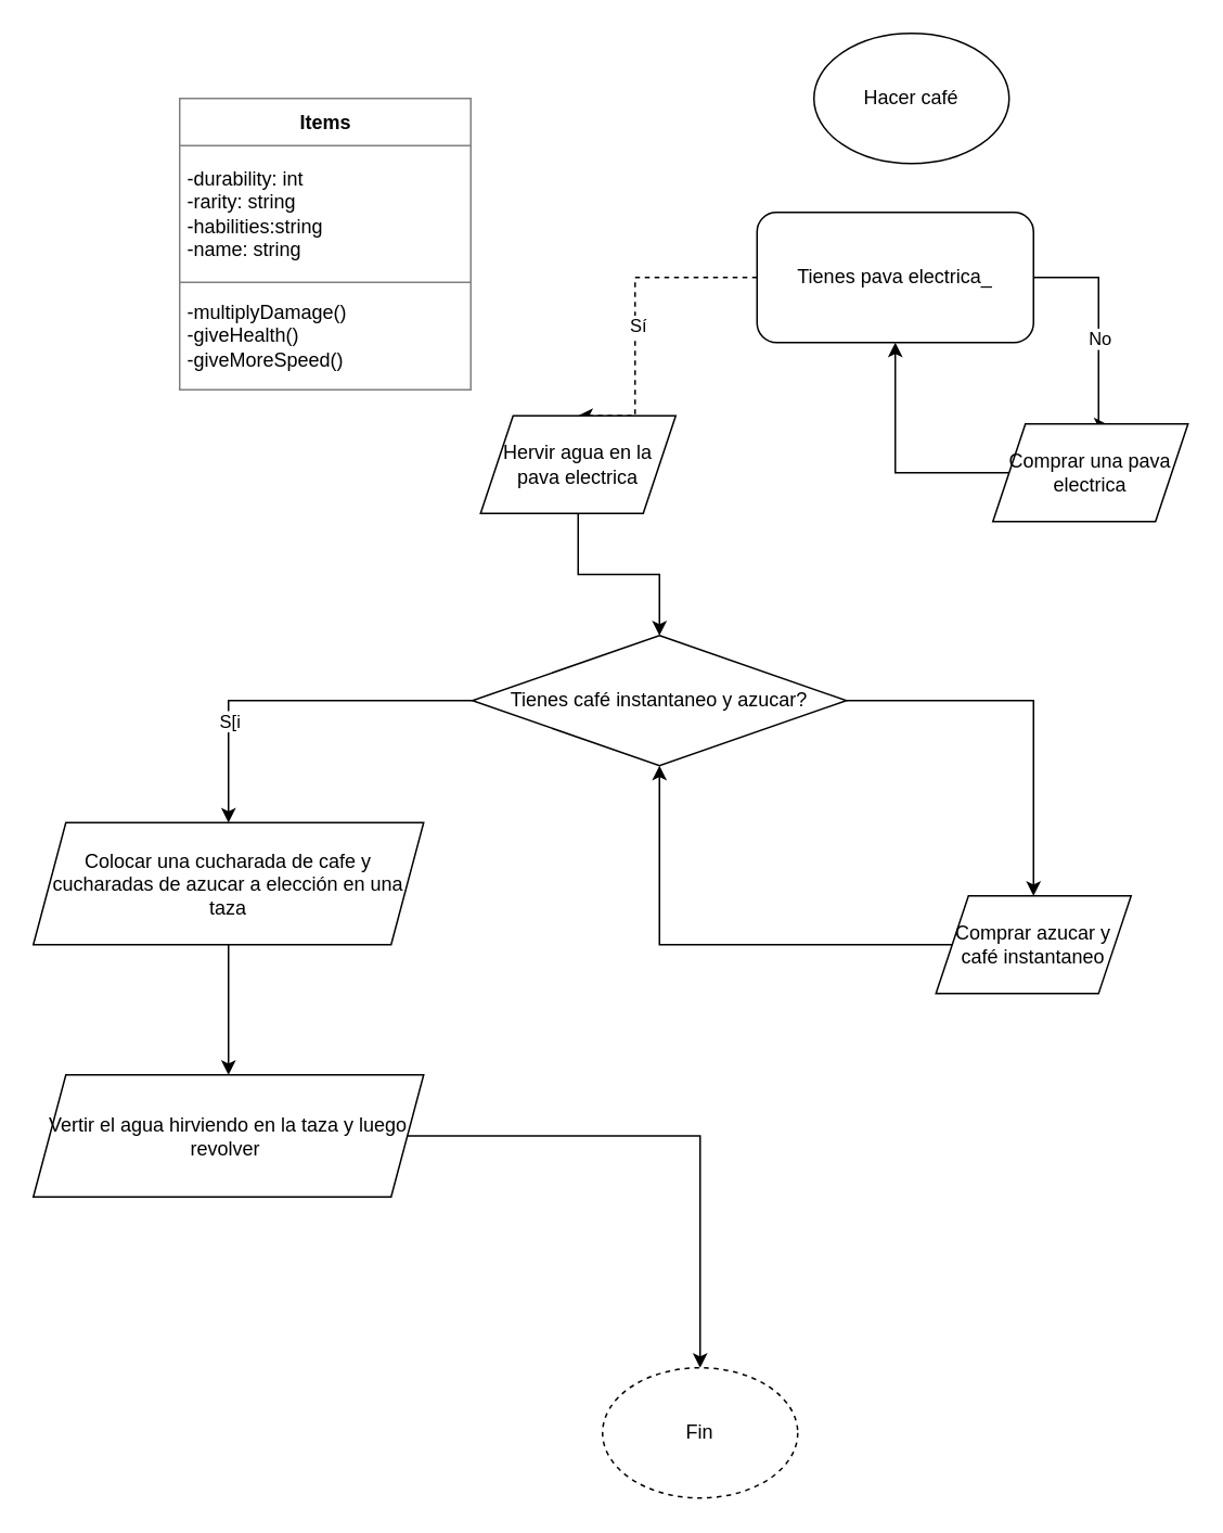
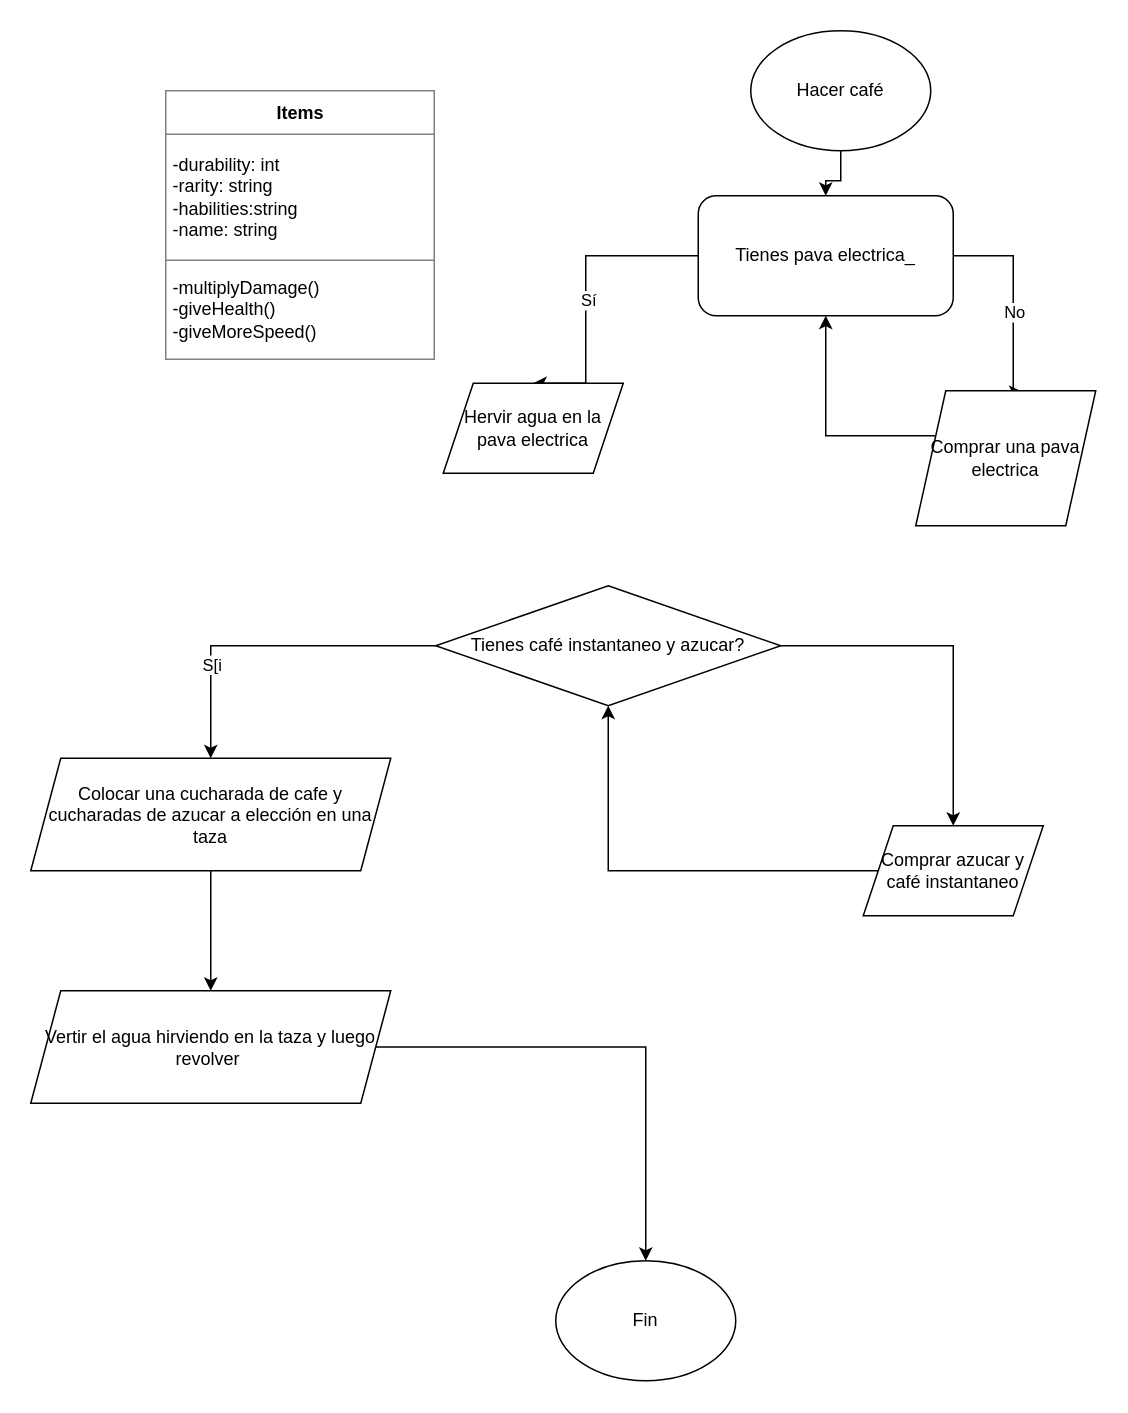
  <mxCell id="0" />
  <mxCell id="1" parent="0" />
  <mxCell id="2" value="&lt;table border=&quot;1&quot; width=&quot;100%&quot; height=&quot;100%&quot; cellpadding=&quot;4&quot; style=&quot;width:100%;height:100%;border-collapse:collapse;&quot;&gt;&lt;tbody&gt;&lt;tr&gt;&lt;th align=&quot;center&quot;&gt;Items&lt;/th&gt;&lt;/tr&gt;&lt;tr&gt;&lt;td&gt;-durability: int&lt;br&gt;-rarity: string&lt;br&gt;-habilities:string&lt;br&gt;-name: string&lt;/td&gt;&lt;/tr&gt;&lt;tr&gt;&lt;td&gt;-multiplyDamage()&lt;br&gt;-giveHealth()&lt;br&gt;-giveMoreSpeed()&lt;/td&gt;&lt;/tr&gt;&lt;/tbody&gt;&lt;/table&gt;" style="text;html=1;whiteSpace=wrap;strokeColor=none;fillColor=none;overflow=fill;" vertex="1" parent="1"><mxGeometry x="110" y="60" width="180" height="180" as="geometry" /></mxCell>
+ <mxCell id="3" value="" style="edgeStyle=orthogonalEdgeStyle;rounded=0;orthogonalLoop=1;jettySize=auto;html=1;" edge="1" parent="1" source="4" target="9"><mxGeometry relative="1" as="geometry" /></mxCell>
  <mxCell id="4" value="Hacer café" style="ellipse;whiteSpace=wrap;html=1;" vertex="1" parent="1"><mxGeometry x="500" y="20" width="120" height="80" as="geometry" /></mxCell>
  <mxCell id="5" style="edgeStyle=orthogonalEdgeStyle;rounded=0;orthogonalLoop=1;jettySize=auto;html=1;exitX=1;exitY=0.5;exitDx=0;exitDy=0;entryX=0.593;entryY=0.01;entryDx=0;entryDy=0;entryPerimeter=0;" edge="1" parent="1" source="9" target="13"><mxGeometry relative="1" as="geometry"><mxPoint x="670" y="260" as="targetPoint" /><Array as="points"><mxPoint x="675" y="170" /><mxPoint x="675" y="261" /></Array></mxGeometry></mxCell>
  <mxCell id="6" value="No" style="edgeLabel;html=1;align=center;verticalAlign=middle;resizable=0;points=[];" vertex="1" connectable="0" parent="5"><mxGeometry x="0.112" relative="1" as="geometry"><mxPoint y="1" as="offset" /></mxGeometry></mxCell>
- <mxCell id="7" style="edgeStyle=orthogonalEdgeStyle;rounded=0;orthogonalLoop=1;jettySize=auto;html=1;exitX=0;exitY=0.5;exitDx=0;exitDy=0;entryX=0.5;entryY=0;entryDx=0;entryDy=0;dashed=1;" edge="1" parent="1" source="9" target="11"><mxGeometry relative="1" as="geometry"><mxPoint x="390" y="340" as="targetPoint" /><Array as="points"><mxPoint x="390" y="170" /></Array></mxGeometry></mxCell>
+ <mxCell id="7" style="edgeStyle=orthogonalEdgeStyle;rounded=0;orthogonalLoop=1;jettySize=auto;html=1;exitX=0;exitY=0.5;exitDx=0;exitDy=0;entryX=0.5;entryY=0;entryDx=0;entryDy=0;" edge="1" parent="1" source="9" target="11"><mxGeometry relative="1" as="geometry"><mxPoint x="390" y="340" as="targetPoint" /><Array as="points"><mxPoint x="390" y="170" /></Array></mxGeometry></mxCell>
  <mxCell id="8" value="Sí" style="edgeLabel;html=1;align=center;verticalAlign=middle;resizable=0;points=[];" vertex="1" connectable="0" parent="7"><mxGeometry x="0.071" y="1" relative="1" as="geometry"><mxPoint as="offset" /></mxGeometry></mxCell>
  <mxCell id="9" value="Tienes pava electrica_" style="whiteSpace=wrap;html=1;rounded=1;" vertex="1" parent="1"><mxGeometry x="465" y="130" width="170" height="80" as="geometry" /></mxCell>
- <mxCell id="10" value="" style="edgeStyle=orthogonalEdgeStyle;rounded=0;orthogonalLoop=1;jettySize=auto;html=1;" edge="1" parent="1" source="11" target="17"><mxGeometry relative="1" as="geometry" /></mxCell>
  <mxCell id="11" value="Hervir agua en la pava electrica" style="shape=parallelogram;perimeter=parallelogramPerimeter;whiteSpace=wrap;html=1;fixedSize=1;" vertex="1" parent="1"><mxGeometry x="295" y="255" width="120" height="60" as="geometry" /></mxCell>
  <mxCell id="12" style="edgeStyle=orthogonalEdgeStyle;rounded=0;orthogonalLoop=1;jettySize=auto;html=1;entryX=0.5;entryY=1;entryDx=0;entryDy=0;" edge="1" parent="1" source="13" target="9"><mxGeometry relative="1" as="geometry"><Array as="points"><mxPoint x="550" y="290" /></Array></mxGeometry></mxCell>
- <mxCell id="13" value="Comprar una pava electrica" style="shape=parallelogram;perimeter=parallelogramPerimeter;whiteSpace=wrap;html=1;fixedSize=1;" vertex="1" parent="1"><mxGeometry x="610" y="260" width="120" height="60" as="geometry" /></mxCell>
+ <mxCell id="13" value="Comprar una pava electrica" style="shape=parallelogram;perimeter=parallelogramPerimeter;whiteSpace=wrap;html=1;fixedSize=1;" vertex="1" parent="1"><mxGeometry x="610" y="260" width="120" height="90" as="geometry" /></mxCell>
  <mxCell id="14" style="edgeStyle=orthogonalEdgeStyle;rounded=0;orthogonalLoop=1;jettySize=auto;html=1;entryX=0.5;entryY=0;entryDx=0;entryDy=0;" edge="1" parent="1" source="17" target="19"><mxGeometry relative="1" as="geometry"><mxPoint x="180" y="500" as="targetPoint" /></mxGeometry></mxCell>
  <mxCell id="15" value="S[i" style="edgeLabel;html=1;align=center;verticalAlign=middle;resizable=0;points=[];" vertex="1" connectable="0" parent="14"><mxGeometry x="0.441" relative="1" as="geometry"><mxPoint as="offset" /></mxGeometry></mxCell>
  <mxCell id="16" style="edgeStyle=orthogonalEdgeStyle;rounded=0;orthogonalLoop=1;jettySize=auto;html=1;entryX=0.5;entryY=0;entryDx=0;entryDy=0;" edge="1" parent="1" source="17" target="21"><mxGeometry relative="1" as="geometry"><mxPoint x="630" y="500" as="targetPoint" /></mxGeometry></mxCell>
  <mxCell id="17" value="Tienes café instantaneo y azucar?" style="rhombus;whiteSpace=wrap;html=1;" vertex="1" parent="1"><mxGeometry x="290" y="390" width="230" height="80" as="geometry" /></mxCell>
  <mxCell id="18" value="" style="edgeStyle=orthogonalEdgeStyle;rounded=0;orthogonalLoop=1;jettySize=auto;html=1;" edge="1" parent="1" source="19" target="23"><mxGeometry relative="1" as="geometry" /></mxCell>
  <mxCell id="19" value="Colocar una cucharada de cafe y cucharadas de azucar a elección en una taza" style="shape=parallelogram;perimeter=parallelogramPerimeter;whiteSpace=wrap;html=1;fixedSize=1;" vertex="1" parent="1"><mxGeometry x="20" y="505" width="240" height="75" as="geometry" /></mxCell>
  <mxCell id="20" style="edgeStyle=orthogonalEdgeStyle;rounded=0;orthogonalLoop=1;jettySize=auto;html=1;entryX=0.5;entryY=1;entryDx=0;entryDy=0;" edge="1" parent="1" source="21" target="17"><mxGeometry relative="1" as="geometry" /></mxCell>
  <mxCell id="21" value="Comprar azucar y café instantaneo" style="shape=parallelogram;perimeter=parallelogramPerimeter;whiteSpace=wrap;html=1;fixedSize=1;" vertex="1" parent="1"><mxGeometry x="575" y="550" width="120" height="60" as="geometry" /></mxCell>
  <mxCell id="22" style="edgeStyle=orthogonalEdgeStyle;rounded=0;orthogonalLoop=1;jettySize=auto;html=1;entryX=0.5;entryY=0;entryDx=0;entryDy=0;" edge="1" parent="1" source="23" target="24"><mxGeometry relative="1" as="geometry"><mxPoint x="430" y="820" as="targetPoint" /></mxGeometry></mxCell>
  <mxCell id="23" value="Vertir el agua hirviendo en la taza y luego revolver&amp;nbsp;" style="shape=parallelogram;perimeter=parallelogramPerimeter;whiteSpace=wrap;html=1;fixedSize=1;" vertex="1" parent="1"><mxGeometry x="20" y="660" width="240" height="75" as="geometry" /></mxCell>
- <mxCell id="24" value="Fin" style="ellipse;whiteSpace=wrap;html=1;dashed=1;" vertex="1" parent="1"><mxGeometry x="370" y="840" width="120" height="80" as="geometry" /></mxCell>
+ <mxCell id="24" value="Fin" style="ellipse;whiteSpace=wrap;html=1;" vertex="1" parent="1"><mxGeometry x="370" y="840" width="120" height="80" as="geometry" /></mxCell>
